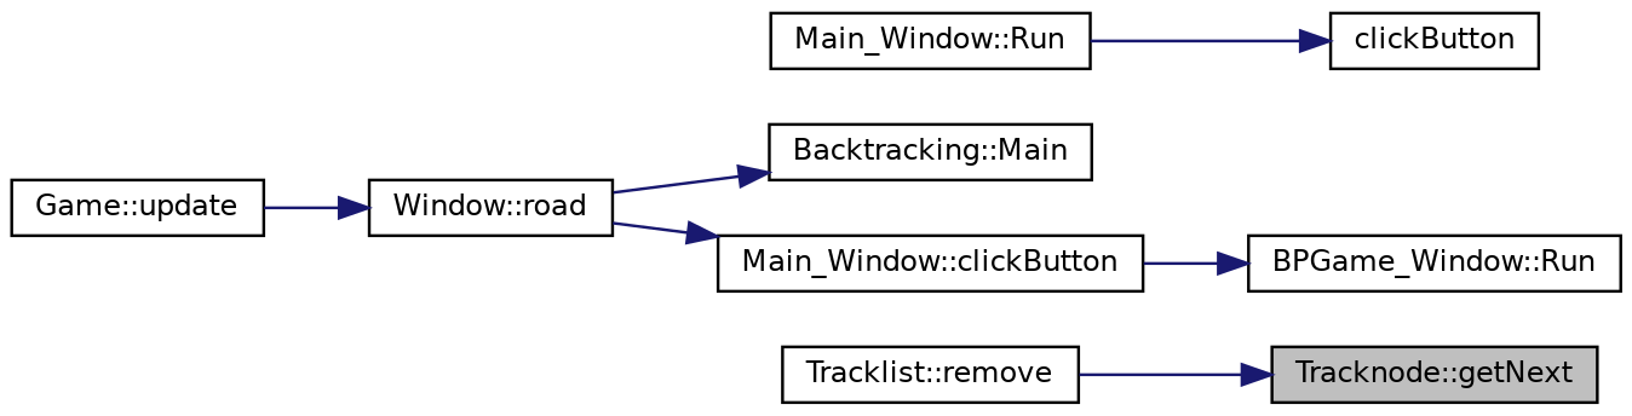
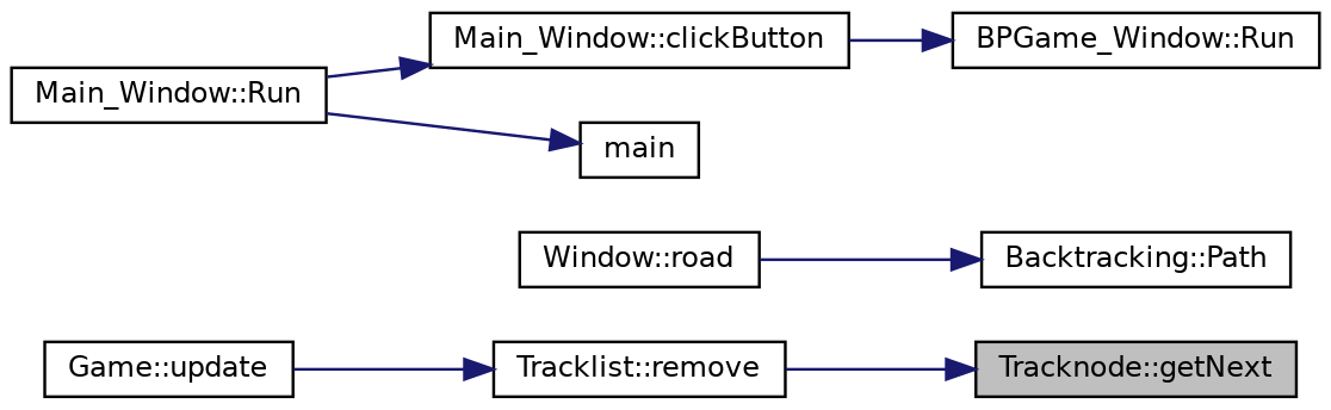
  digraph {
    rankdir=RL
    node [color=black fillcolor=white fontname=Helvetica fontsize=10 shape=record style=filled]
    edge [color=midnightblue dir=back fontname=Helvetica fontsize=10 labelfontname=Helvetica labelfontsize=10 style=solid]
    n1 [fillcolor=grey75 fontcolor=black height=0.2 label="Tracknode::getNext" width=0.4]
    n2 [height=0.2 label="Tracklist::remove" width=0.4]
-   n3 [height=0.2 label="Backtracking::Main" width=0.4]
+   n3 [height=0.2 label="Backtracking::Path" width=0.4]
    n4 [height=0.2 label="Window::road" width=0.4]
    n5 [height=0.2 label="Game::update" width=0.4]
    n6 [height=0.2 label="BPGame_Window::Run" width=0.4]
    n7 [height=0.2 label="Main_Window::clickButton" width=0.4]
    n8 [height=0.2 label="Main_Window::Run" width=0.4]
-   n9 [height=0.2 label=clickButton width=0.4]
+   n9 [height=0.2 label=main width=0.4]
    n1 -> n2
    n3 -> n4
-   n4 -> n5
+   n2 -> n5
    n6 -> n7
-   n7 -> n4
+   n7 -> n8
    n9 -> n8
  }
